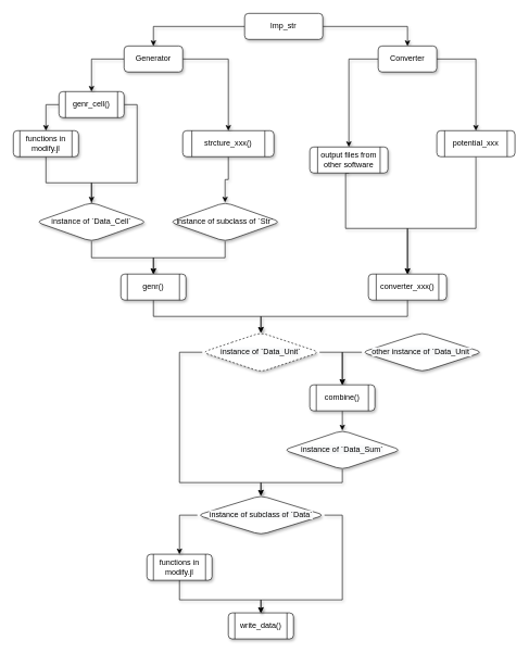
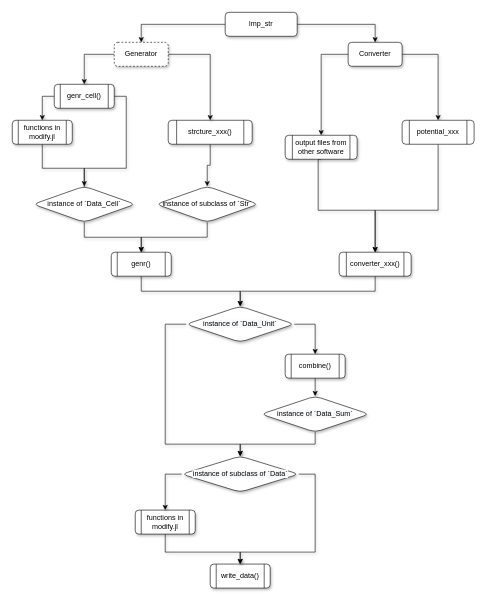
  <mxCell id="0" />
  <mxCell id="1" parent="0" />
  <mxCell id="2" style="edgeStyle=orthogonalEdgeStyle;rounded=0;orthogonalLoop=1;jettySize=auto;html=1;exitX=0;exitY=0.5;exitDx=0;exitDy=0;entryX=0.5;entryY=0;entryDx=0;entryDy=0;shadow=1;" parent="1" source="4" target="18" edge="1"><mxGeometry relative="1" as="geometry"><mxPoint x="140" y="130" as="targetPoint" /></mxGeometry></mxCell>
  <mxCell id="3" style="edgeStyle=orthogonalEdgeStyle;rounded=0;orthogonalLoop=1;jettySize=auto;html=1;exitX=1;exitY=0.5;exitDx=0;exitDy=0;entryX=0.5;entryY=0;entryDx=0;entryDy=0;shadow=1;" parent="1" source="4" target="27" edge="1"><mxGeometry relative="1" as="geometry" /></mxCell>
  <mxCell id="4" value="lmp_str" style="rounded=1;whiteSpace=wrap;html=1;fontSize=12;glass=0;strokeWidth=1;shadow=1;sketch=0;" parent="1" vertex="1"><mxGeometry x="375" y="20" width="120" height="40" as="geometry" /></mxCell>
  <mxCell id="5" value="write_data()" style="shape=process;whiteSpace=wrap;html=1;backgroundOutline=1;shadow=1;rounded=1;" parent="1" vertex="1"><mxGeometry x="350" y="940" width="100" height="40" as="geometry" /></mxCell>
  <mxCell id="6" style="edgeStyle=orthogonalEdgeStyle;rounded=0;orthogonalLoop=1;jettySize=auto;html=1;exitX=0;exitY=0.5;exitDx=0;exitDy=0;entryX=0.5;entryY=0;entryDx=0;entryDy=0;shadow=1;" parent="1" source="8" target="12" edge="1"><mxGeometry relative="1" as="geometry" /></mxCell>
  <mxCell id="7" style="edgeStyle=orthogonalEdgeStyle;rounded=0;orthogonalLoop=1;jettySize=auto;html=1;exitX=1;exitY=0.5;exitDx=0;exitDy=0;entryX=0.5;entryY=0;entryDx=0;entryDy=0;shadow=1;" parent="1" source="8" target="20" edge="1"><mxGeometry relative="1" as="geometry"><mxPoint x="210" y="310" as="targetPoint" /><Array as="points"><mxPoint x="210" y="160" /><mxPoint x="210" y="280" /><mxPoint x="140" y="280" /></Array></mxGeometry></mxCell>
  <mxCell id="8" value="genr_cell()" style="shape=process;whiteSpace=wrap;html=1;backgroundOutline=1;shadow=1;rounded=1;" parent="1" vertex="1"><mxGeometry x="90" y="140" width="100" height="40" as="geometry" /></mxCell>
  <mxCell id="9" style="edgeStyle=orthogonalEdgeStyle;rounded=0;orthogonalLoop=1;jettySize=auto;html=1;exitX=0.5;exitY=1;exitDx=0;exitDy=0;entryX=0.5;entryY=0;entryDx=0;entryDy=0;shadow=1;" parent="1" source="10" target="22" edge="1"><mxGeometry relative="1" as="geometry" /></mxCell>
  <mxCell id="10" value="strcture_xxx()" style="shape=process;whiteSpace=wrap;html=1;backgroundOutline=1;shadow=1;rounded=1;" parent="1" vertex="1"><mxGeometry x="280" y="200" width="140" height="40" as="geometry" /></mxCell>
  <mxCell id="11" style="edgeStyle=orthogonalEdgeStyle;rounded=0;orthogonalLoop=1;jettySize=auto;html=1;exitX=0.5;exitY=1;exitDx=0;exitDy=0;shadow=1;" parent="1" source="12" edge="1"><mxGeometry relative="1" as="geometry"><mxPoint x="140" y="340" as="targetPoint" /><Array as="points"><mxPoint x="70" y="280" /><mxPoint x="140" y="280" /></Array></mxGeometry></mxCell>
  <mxCell id="12" value="functions in modify.jl" style="shape=process;whiteSpace=wrap;html=1;backgroundOutline=1;shadow=1;rounded=1;" parent="1" vertex="1"><mxGeometry x="20" y="200" width="100" height="40" as="geometry" /></mxCell>
  <mxCell id="13" style="edgeStyle=orthogonalEdgeStyle;rounded=0;orthogonalLoop=1;jettySize=auto;html=1;exitX=1;exitY=0.5;exitDx=0;exitDy=0;entryX=0.5;entryY=0;entryDx=0;entryDy=0;shadow=1;" parent="1" source="15" target="39" edge="1"><mxGeometry relative="1" as="geometry" /></mxCell>
  <mxCell id="14" style="edgeStyle=orthogonalEdgeStyle;rounded=0;orthogonalLoop=1;jettySize=auto;html=1;exitX=0;exitY=0.5;exitDx=0;exitDy=0;shadow=1;" parent="1" source="15" target="44" edge="1"><mxGeometry relative="1" as="geometry"><Array as="points"><mxPoint x="275" y="540" /><mxPoint x="275" y="740" /><mxPoint x="400" y="740" /></Array></mxGeometry></mxCell>
- <mxCell id="15" value="&lt;span style=&quot;color: rgb(0 , 0 , 0) ; font-family: &amp;#34;helvetica&amp;#34; ; font-size: 12px ; font-style: normal ; font-weight: 400 ; letter-spacing: normal ; text-align: center ; text-indent: 0px ; text-transform: none ; word-spacing: 0px ; background-color: rgb(248 , 249 , 250) ; display: inline ; float: none&quot;&gt;instance of `Data_Unit`&lt;/span&gt;" style="rhombus;whiteSpace=wrap;html=1;rounded=1;sketch=0;shadow=1;dashed=1;" parent="1" vertex="1"><mxGeometry x="310" y="510" width="180" height="60" as="geometry" /></mxCell>
+ <mxCell id="15" value="&lt;span style=&quot;color: rgb(0 , 0 , 0) ; font-family: &amp;#34;helvetica&amp;#34; ; font-size: 12px ; font-style: normal ; font-weight: 400 ; letter-spacing: normal ; text-align: center ; text-indent: 0px ; text-transform: none ; word-spacing: 0px ; background-color: rgb(248 , 249 , 250) ; display: inline ; float: none&quot;&gt;instance of `Data_Unit`&lt;/span&gt;" style="rhombus;whiteSpace=wrap;html=1;rounded=1;sketch=0;shadow=1;" parent="1" vertex="1"><mxGeometry x="310" y="510" width="180" height="60" as="geometry" /></mxCell>
  <mxCell id="16" style="edgeStyle=orthogonalEdgeStyle;rounded=0;orthogonalLoop=1;jettySize=auto;html=1;exitX=0;exitY=0.5;exitDx=0;exitDy=0;entryX=0.5;entryY=0;entryDx=0;entryDy=0;shadow=1;" parent="1" source="18" target="8" edge="1"><mxGeometry relative="1" as="geometry" /></mxCell>
  <mxCell id="17" style="edgeStyle=orthogonalEdgeStyle;rounded=0;orthogonalLoop=1;jettySize=auto;html=1;exitX=1;exitY=0.5;exitDx=0;exitDy=0;entryX=0.5;entryY=0;entryDx=0;entryDy=0;shadow=1;" parent="1" source="18" target="10" edge="1"><mxGeometry relative="1" as="geometry" /></mxCell>
- <mxCell id="18" value="Generator" style="rounded=1;whiteSpace=wrap;html=1;sketch=0;shadow=1;" parent="1" vertex="1"><mxGeometry x="190" y="70" width="90" height="40" as="geometry" /></mxCell>
+ <mxCell id="18" value="Generator" style="rounded=1;whiteSpace=wrap;html=1;sketch=0;shadow=1;dashed=1;" parent="1" vertex="1"><mxGeometry x="190" y="70" width="90" height="40" as="geometry" /></mxCell>
  <mxCell id="19" style="edgeStyle=orthogonalEdgeStyle;rounded=0;orthogonalLoop=1;jettySize=auto;html=1;exitX=0.5;exitY=1;exitDx=0;exitDy=0;entryX=0.5;entryY=0;entryDx=0;entryDy=0;shadow=1;" parent="1" source="20" target="24" edge="1"><mxGeometry relative="1" as="geometry" /></mxCell>
  <mxCell id="20" value="instance of `Data_Cell`" style="rhombus;whiteSpace=wrap;html=1;rounded=1;sketch=0;shadow=1;" parent="1" vertex="1"><mxGeometry x="55" y="310" width="170" height="60" as="geometry" /></mxCell>
  <mxCell id="21" style="edgeStyle=orthogonalEdgeStyle;rounded=0;orthogonalLoop=1;jettySize=auto;html=1;exitX=0.5;exitY=1;exitDx=0;exitDy=0;shadow=1;" parent="1" source="22" target="24" edge="1"><mxGeometry relative="1" as="geometry" /></mxCell>
  <mxCell id="22" value="instance of subclass of `Str`" style="rhombus;whiteSpace=wrap;html=1;rounded=1;sketch=0;shadow=1;" parent="1" vertex="1"><mxGeometry x="260" y="310" width="170" height="60" as="geometry" /></mxCell>
  <mxCell id="23" style="edgeStyle=orthogonalEdgeStyle;rounded=0;orthogonalLoop=1;jettySize=auto;html=1;exitX=0.5;exitY=1;exitDx=0;exitDy=0;shadow=1;" parent="1" source="24" target="15" edge="1"><mxGeometry relative="1" as="geometry" /></mxCell>
  <mxCell id="24" value="genr()" style="shape=process;whiteSpace=wrap;html=1;backgroundOutline=1;rounded=1;sketch=0;shadow=1;" parent="1" vertex="1"><mxGeometry x="185" y="420" width="100" height="40" as="geometry" /></mxCell>
  <mxCell id="25" style="edgeStyle=orthogonalEdgeStyle;rounded=0;orthogonalLoop=1;jettySize=auto;html=1;exitX=0;exitY=0.5;exitDx=0;exitDy=0;entryX=0.5;entryY=0;entryDx=0;entryDy=0;shadow=1;" parent="1" source="27" target="31" edge="1"><mxGeometry relative="1" as="geometry" /></mxCell>
  <mxCell id="26" style="edgeStyle=orthogonalEdgeStyle;rounded=0;orthogonalLoop=1;jettySize=auto;html=1;exitX=1;exitY=0.5;exitDx=0;exitDy=0;shadow=1;" parent="1" source="27" target="33" edge="1"><mxGeometry relative="1" as="geometry" /></mxCell>
  <mxCell id="27" value="Converter" style="rounded=1;whiteSpace=wrap;html=1;sketch=0;shadow=1;" parent="1" vertex="1"><mxGeometry x="580" y="70" width="90" height="40" as="geometry" /></mxCell>
  <mxCell id="28" style="edgeStyle=orthogonalEdgeStyle;rounded=0;orthogonalLoop=1;jettySize=auto;html=1;exitX=0.5;exitY=1;exitDx=0;exitDy=0;shadow=1;" parent="1" source="29" target="5" edge="1"><mxGeometry relative="1" as="geometry"><Array as="points"><mxPoint x="275" y="920" /><mxPoint x="400" y="920" /></Array></mxGeometry></mxCell>
  <mxCell id="29" value="functions in modify.jl" style="shape=process;whiteSpace=wrap;html=1;backgroundOutline=1;rounded=1;sketch=0;gradientColor=none;shadow=1;" parent="1" vertex="1"><mxGeometry x="225" y="850" width="100" height="40" as="geometry" /></mxCell>
  <mxCell id="30" style="edgeStyle=orthogonalEdgeStyle;rounded=0;orthogonalLoop=1;jettySize=auto;html=1;exitX=0.5;exitY=1;exitDx=0;exitDy=0;entryX=0.5;entryY=0;entryDx=0;entryDy=0;shadow=1;" parent="1" source="31" target="35" edge="1"><mxGeometry relative="1" as="geometry"><Array as="points"><mxPoint x="530" y="350" /><mxPoint x="625" y="350" /></Array></mxGeometry></mxCell>
  <mxCell id="31" value="output files from other software" style="shape=process;whiteSpace=wrap;html=1;backgroundOutline=1;rounded=1;sketch=0;gradientColor=none;shadow=1;" parent="1" vertex="1"><mxGeometry x="475" y="225" width="120" height="40" as="geometry" /></mxCell>
  <mxCell id="32" style="edgeStyle=orthogonalEdgeStyle;rounded=0;orthogonalLoop=1;jettySize=auto;html=1;exitX=0.5;exitY=1;exitDx=0;exitDy=0;shadow=1;" parent="1" source="33" target="35" edge="1"><mxGeometry relative="1" as="geometry"><Array as="points"><mxPoint x="730" y="350" /><mxPoint x="625" y="350" /></Array></mxGeometry></mxCell>
  <mxCell id="33" value="potential_xxx" style="shape=process;whiteSpace=wrap;html=1;backgroundOutline=1;rounded=1;sketch=0;gradientColor=none;" parent="1" vertex="1"><mxGeometry x="670" y="200" width="120" height="40" as="geometry" /></mxCell>
  <mxCell id="34" style="edgeStyle=orthogonalEdgeStyle;rounded=0;orthogonalLoop=1;jettySize=auto;html=1;exitX=0.5;exitY=1;exitDx=0;exitDy=0;entryX=0.5;entryY=0;entryDx=0;entryDy=0;shadow=1;" parent="1" source="35" target="15" edge="1"><mxGeometry relative="1" as="geometry" /></mxCell>
  <mxCell id="35" value="converter_xxx()" style="shape=process;whiteSpace=wrap;html=1;backgroundOutline=1;rounded=1;sketch=0;gradientColor=none;shadow=1;" parent="1" vertex="1"><mxGeometry x="565" y="420" width="120" height="40" as="geometry" /></mxCell>
- <mxCell id="36" style="edgeStyle=orthogonalEdgeStyle;rounded=0;orthogonalLoop=1;jettySize=auto;html=1;exitX=0;exitY=0.5;exitDx=0;exitDy=0;entryX=0.5;entryY=0;entryDx=0;entryDy=0;shadow=1;" parent="1" source="37" target="39" edge="1"><mxGeometry relative="1" as="geometry" /></mxCell>
- <mxCell id="37" value="&lt;span style=&quot;color: rgb(0 , 0 , 0) ; font-family: &amp;#34;helvetica&amp;#34; ; font-size: 12px ; font-style: normal ; font-weight: 400 ; letter-spacing: normal ; text-align: center ; text-indent: 0px ; text-transform: none ; word-spacing: 0px ; background-color: rgb(248 , 249 , 250) ; display: inline ; float: none&quot;&gt;other instance of `Data_Unit`&lt;/span&gt;" style="rhombus;whiteSpace=wrap;html=1;rounded=1;sketch=0;shadow=1;" parent="1" vertex="1"><mxGeometry x="555" y="510" width="185" height="60" as="geometry" /></mxCell>
  <mxCell id="38" style="edgeStyle=orthogonalEdgeStyle;rounded=0;orthogonalLoop=1;jettySize=auto;html=1;exitX=0.5;exitY=1;exitDx=0;exitDy=0;entryX=0.5;entryY=0;entryDx=0;entryDy=0;shadow=1;" parent="1" source="39" target="41" edge="1"><mxGeometry relative="1" as="geometry" /></mxCell>
  <mxCell id="39" value="combine()" style="shape=process;whiteSpace=wrap;html=1;backgroundOutline=1;rounded=1;sketch=0;gradientColor=none;shadow=1;" parent="1" vertex="1"><mxGeometry x="475" y="590" width="100" height="40" as="geometry" /></mxCell>
  <mxCell id="40" style="edgeStyle=orthogonalEdgeStyle;rounded=0;orthogonalLoop=1;jettySize=auto;html=1;exitX=0.5;exitY=1;exitDx=0;exitDy=0;shadow=1;" parent="1" source="41" target="44" edge="1"><mxGeometry relative="1" as="geometry" /></mxCell>
  <mxCell id="41" value="&lt;span style=&quot;color: rgb(0 , 0 , 0) ; font-family: &amp;#34;helvetica&amp;#34; ; font-size: 12px ; font-style: normal ; font-weight: 400 ; letter-spacing: normal ; text-align: center ; text-indent: 0px ; text-transform: none ; word-spacing: 0px ; background-color: rgb(248 , 249 , 250) ; display: inline ; float: none&quot;&gt;instance of `Data_Sum`&lt;/span&gt;" style="rhombus;whiteSpace=wrap;html=1;rounded=1;sketch=0;shadow=1;" parent="1" vertex="1"><mxGeometry x="435" y="660" width="180" height="60" as="geometry" /></mxCell>
  <mxCell id="42" style="edgeStyle=orthogonalEdgeStyle;rounded=0;orthogonalLoop=1;jettySize=auto;html=1;exitX=0;exitY=0.5;exitDx=0;exitDy=0;entryX=0.5;entryY=0;entryDx=0;entryDy=0;shadow=1;" parent="1" source="44" target="29" edge="1"><mxGeometry relative="1" as="geometry" /></mxCell>
  <mxCell id="43" style="edgeStyle=orthogonalEdgeStyle;rounded=0;orthogonalLoop=1;jettySize=auto;html=1;exitX=1;exitY=0.5;exitDx=0;exitDy=0;entryX=0.5;entryY=0;entryDx=0;entryDy=0;shadow=1;" parent="1" source="44" target="5" edge="1"><mxGeometry relative="1" as="geometry"><Array as="points"><mxPoint x="525" y="790" /><mxPoint x="525" y="920" /><mxPoint x="400" y="920" /></Array></mxGeometry></mxCell>
  <mxCell id="44" value="&lt;span style=&quot;color: rgb(0 , 0 , 0) ; font-family: &amp;#34;helvetica&amp;#34; ; font-size: 12px ; font-style: normal ; font-weight: 400 ; letter-spacing: normal ; text-align: center ; text-indent: 0px ; text-transform: none ; word-spacing: 0px ; background-color: rgb(248 , 249 , 250) ; display: inline ; float: none&quot;&gt;instance of subclass of `Data`&lt;/span&gt;" style="rhombus;whiteSpace=wrap;html=1;rounded=1;sketch=0;shadow=1;" parent="1" vertex="1"><mxGeometry x="302.5" y="760" width="195" height="60" as="geometry" /></mxCell>
